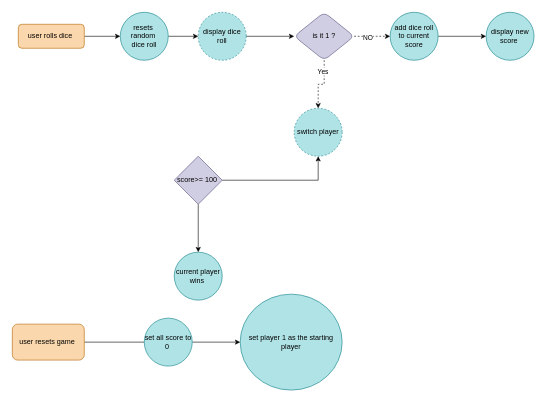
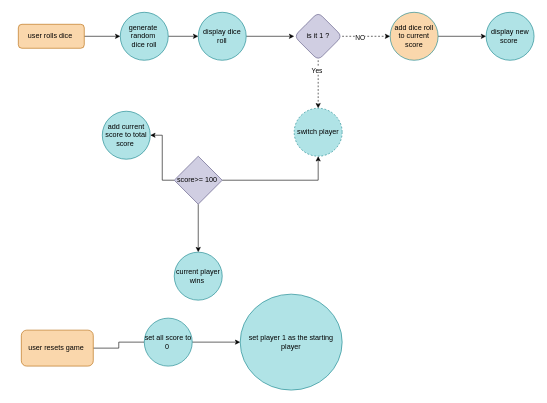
  <mxCell id="0" />
  <mxCell id="1" parent="0" />
  <mxCell id="2" value="" style="edgeStyle=orthogonalEdgeStyle;rounded=0;orthogonalLoop=1;jettySize=auto;html=1;" edge="1" parent="1" source="3" target="5"><mxGeometry relative="1" as="geometry" /></mxCell>
  <mxCell id="3" value="user rolls dice&amp;nbsp;" style="rounded=1;whiteSpace=wrap;html=1;fontSize=12;glass=0;strokeWidth=1;shadow=0;fillColor=#fad7ac;strokeColor=#b46504;" parent="1" vertex="1"><mxGeometry x="30" y="40" width="110" height="40" as="geometry" /></mxCell>
  <mxCell id="4" value="" style="edgeStyle=orthogonalEdgeStyle;rounded=0;orthogonalLoop=1;jettySize=auto;html=1;" edge="1" parent="1" source="5" target="7"><mxGeometry relative="1" as="geometry" /></mxCell>
- <mxCell id="5" value="resets&amp;nbsp;&lt;div&gt;random&amp;nbsp;&lt;/div&gt;&lt;div&gt;dice roll&lt;/div&gt;" style="ellipse;whiteSpace=wrap;html=1;rounded=1;glass=0;strokeWidth=1;shadow=0;fillColor=#b0e3e6;strokeColor=#0e8088;" vertex="1" parent="1"><mxGeometry x="200" y="20" width="80" height="80" as="geometry" /></mxCell>
+ <mxCell id="5" value="generate&amp;nbsp;&lt;div&gt;random&amp;nbsp;&lt;/div&gt;&lt;div&gt;dice roll&lt;/div&gt;" style="ellipse;whiteSpace=wrap;html=1;rounded=1;glass=0;strokeWidth=1;shadow=0;fillColor=#b0e3e6;strokeColor=#0e8088;" vertex="1" parent="1"><mxGeometry x="200" y="20" width="80" height="80" as="geometry" /></mxCell>
  <mxCell id="6" value="" style="edgeStyle=orthogonalEdgeStyle;rounded=0;orthogonalLoop=1;jettySize=auto;html=1;" edge="1" parent="1" source="7" target="12"><mxGeometry relative="1" as="geometry" /></mxCell>
- <mxCell id="7" value="display dice roll" style="ellipse;whiteSpace=wrap;html=1;rounded=1;glass=0;strokeWidth=1;shadow=0;fillColor=#b0e3e6;strokeColor=#0e8088;dashed=1;" vertex="1" parent="1"><mxGeometry x="330" y="20" width="80" height="80" as="geometry" /></mxCell>
+ <mxCell id="7" value="display dice roll" style="ellipse;whiteSpace=wrap;html=1;rounded=1;glass=0;strokeWidth=1;shadow=0;fillColor=#b0e3e6;strokeColor=#0e8088;" vertex="1" parent="1"><mxGeometry x="330" y="20" width="80" height="80" as="geometry" /></mxCell>
  <mxCell id="8" value="" style="edgeStyle=orthogonalEdgeStyle;rounded=0;orthogonalLoop=1;jettySize=auto;html=1;dashed=1;" edge="1" parent="1" source="12" target="14"><mxGeometry relative="1" as="geometry" /></mxCell>
  <mxCell id="9" value="NO" style="edgeLabel;html=1;align=center;verticalAlign=middle;resizable=0;points=[];" vertex="1" connectable="0" parent="8"><mxGeometry x="-0.275" y="-1" relative="1" as="geometry"><mxPoint as="offset" /></mxGeometry></mxCell>
  <mxCell id="10" value="" style="edgeStyle=orthogonalEdgeStyle;rounded=0;orthogonalLoop=1;jettySize=auto;html=1;dashed=1;" edge="1" parent="1" source="12" target="16"><mxGeometry relative="1" as="geometry" /></mxCell>
  <mxCell id="11" value="Yes" style="edgeLabel;html=1;align=center;verticalAlign=middle;resizable=0;points=[];" vertex="1" connectable="0" parent="10"><mxGeometry x="-0.6" y="-3" relative="1" as="geometry"><mxPoint as="offset" /></mxGeometry></mxCell>
- <mxCell id="12" value="is it 1 ?" style="rhombus;whiteSpace=wrap;html=1;rounded=1;glass=0;strokeWidth=1;shadow=0;fillColor=#d0cee2;strokeColor=#56517e;" vertex="1" parent="1"><mxGeometry x="490" y="20" width="100" height="80" as="geometry" /></mxCell>
+ <mxCell id="12" value="is it 1 ?" style="rhombus;whiteSpace=wrap;html=1;rounded=1;glass=0;strokeWidth=1;shadow=0;fillColor=#d0cee2;strokeColor=#56517e;" vertex="1" parent="1"><mxGeometry x="490" y="20" width="80" height="80" as="geometry" /></mxCell>
  <mxCell id="13" value="" style="edgeStyle=orthogonalEdgeStyle;rounded=0;orthogonalLoop=1;jettySize=auto;html=1;" edge="1" parent="1" source="14" target="15"><mxGeometry relative="1" as="geometry" /></mxCell>
- <mxCell id="14" value="add dice roll to current score" style="ellipse;whiteSpace=wrap;html=1;rounded=1;glass=0;strokeWidth=1;shadow=0;fillColor=#b0e3e6;strokeColor=#0e8088;" vertex="1" parent="1"><mxGeometry x="650" y="20" width="80" height="80" as="geometry" /></mxCell>
+ <mxCell id="14" value="add dice roll to current score" style="ellipse;whiteSpace=wrap;html=1;rounded=1;glass=0;strokeWidth=1;shadow=0;fillColor=#fad7ac;strokeColor=#0e8088;" vertex="1" parent="1"><mxGeometry x="650" y="20" width="80" height="80" as="geometry" /></mxCell>
  <mxCell id="15" value="display new score&amp;nbsp;" style="ellipse;whiteSpace=wrap;html=1;rounded=1;glass=0;strokeWidth=1;shadow=0;fillColor=#b0e3e6;strokeColor=#0e8088;" vertex="1" parent="1"><mxGeometry x="810" y="20" width="80" height="80" as="geometry" /></mxCell>
  <mxCell id="16" value="switch player" style="ellipse;whiteSpace=wrap;html=1;rounded=1;glass=0;strokeWidth=1;shadow=0;fillColor=#b0e3e6;strokeColor=#0e8088;dashed=1;" vertex="1" parent="1"><mxGeometry x="490" y="180" width="80" height="80" as="geometry" /></mxCell>
+ <mxCell id="17" value="add current score to total score&amp;nbsp;" style="ellipse;whiteSpace=wrap;html=1;rounded=1;fillColor=#b0e3e6;strokeColor=#0e8088;" vertex="1" parent="1"><mxGeometry x="170" y="185" width="80" height="80" as="geometry" /></mxCell>
+ <mxCell id="18" value="" style="edgeStyle=orthogonalEdgeStyle;rounded=0;orthogonalLoop=1;jettySize=auto;html=1;" edge="1" parent="1" source="21" target="17"><mxGeometry relative="1" as="geometry" /></mxCell>
  <mxCell id="19" value="" style="edgeStyle=orthogonalEdgeStyle;rounded=0;orthogonalLoop=1;jettySize=auto;html=1;" edge="1" parent="1" source="21" target="22"><mxGeometry relative="1" as="geometry" /></mxCell>
  <mxCell id="20" style="edgeStyle=orthogonalEdgeStyle;rounded=0;orthogonalLoop=1;jettySize=auto;html=1;entryX=0.5;entryY=1;entryDx=0;entryDy=0;" edge="1" parent="1" source="21" target="16"><mxGeometry relative="1" as="geometry" /></mxCell>
  <mxCell id="21" value="score&amp;gt;= 100&amp;nbsp;" style="rhombus;whiteSpace=wrap;html=1;fillColor=#d0cee2;strokeColor=#56517e;" vertex="1" parent="1"><mxGeometry x="290" y="260" width="80" height="80" as="geometry" /></mxCell>
  <mxCell id="22" value="current player wins&amp;nbsp;" style="ellipse;whiteSpace=wrap;html=1;fillColor=#b0e3e6;strokeColor=#0e8088;" vertex="1" parent="1"><mxGeometry x="290" y="420" width="80" height="80" as="geometry" /></mxCell>
  <mxCell id="23" value="" style="edgeStyle=orthogonalEdgeStyle;rounded=0;orthogonalLoop=1;jettySize=auto;html=1;endArrow=none;" edge="1" parent="1" source="24" target="26"><mxGeometry relative="1" as="geometry" /></mxCell>
- <mxCell id="24" value="user resets game&amp;nbsp;" style="rounded=1;whiteSpace=wrap;html=1;fillColor=#fad7ac;strokeColor=#b46504;" vertex="1" parent="1"><mxGeometry y="540" width="120" height="60" as="geometry" x="20" /></mxCell>
+ <mxCell id="24" value="user resets game&amp;nbsp;" style="rounded=1;whiteSpace=wrap;html=1;fillColor=#fad7ac;strokeColor=#b46504;" vertex="1" parent="1"><mxGeometry x="35" y="550" width="120" height="60" as="geometry" /></mxCell>
  <mxCell id="25" value="" style="edgeStyle=orthogonalEdgeStyle;rounded=0;orthogonalLoop=1;jettySize=auto;html=1;" edge="1" parent="1" source="26" target="27"><mxGeometry relative="1" as="geometry" /></mxCell>
  <mxCell id="26" value="set all score to 0&amp;nbsp;" style="ellipse;whiteSpace=wrap;html=1;rounded=1;fillColor=#b0e3e6;strokeColor=#0e8088;" vertex="1" parent="1"><mxGeometry x="240" y="530" width="80" height="80" as="geometry" /></mxCell>
  <mxCell id="27" value="set player 1 as the starting player" style="ellipse;whiteSpace=wrap;html=1;rounded=1;fillColor=#b0e3e6;strokeColor=#0e8088;" vertex="1" parent="1"><mxGeometry x="400" y="490" width="170" height="160" as="geometry" /></mxCell>
